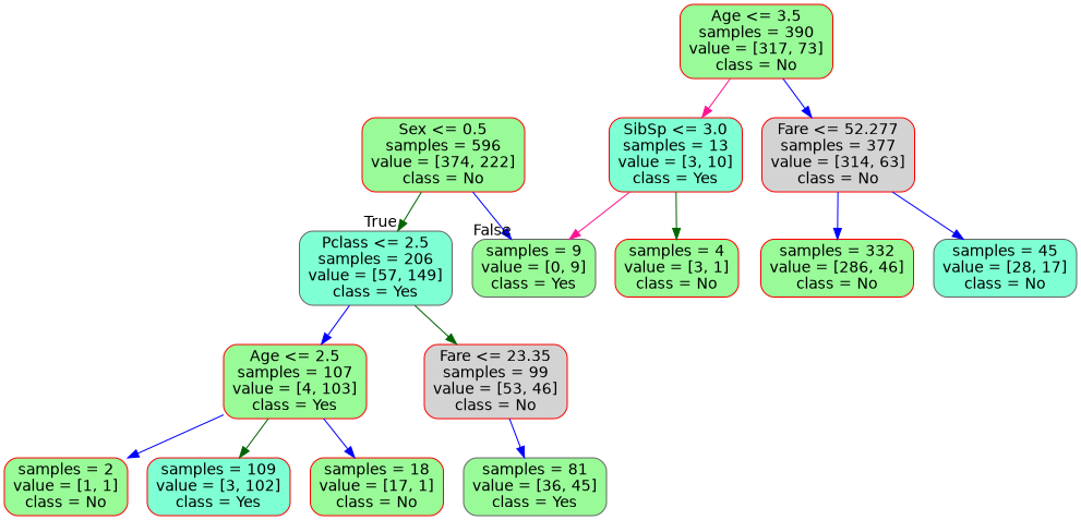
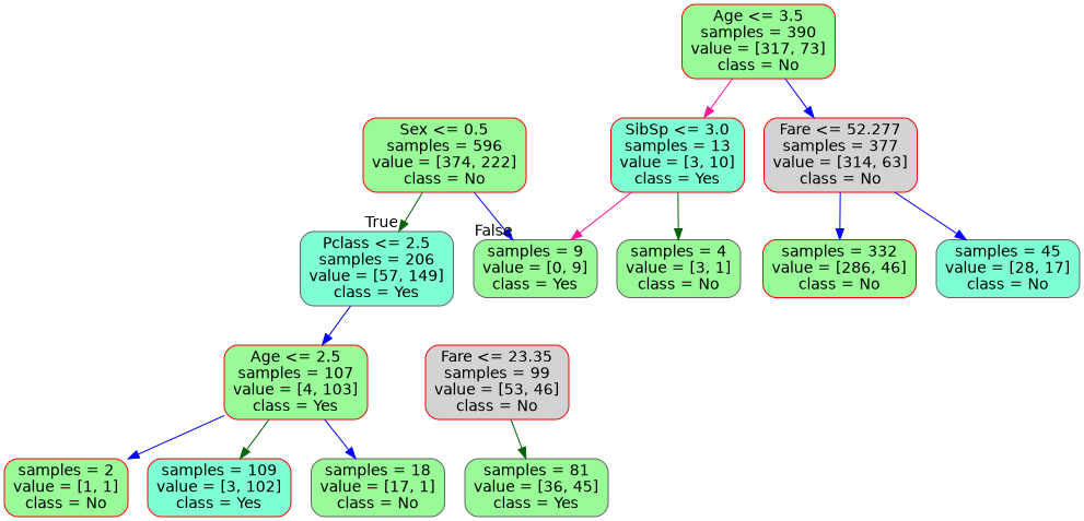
  digraph {
    node [color=red fillcolor=palegreen fontname=helvetica shape=box style="filled, rounded"]
    edge [color=blue fontname=helvetica]
    n1 [label="Sex <= 0.5\nsamples = 596\nvalue = [374, 222]\nclass = No"]
    n2 [color=gray40 fillcolor=aquamarine label="Pclass <= 2.5\nsamples = 206\nvalue = [57, 149]\nclass = Yes"]
    n3 [color=gray40 label="samples = 9\nvalue = [0, 9]\nclass = Yes"]
    n4 [label="Age <= 2.5\nsamples = 107\nvalue = [4, 103]\nclass = Yes"]
    n5 [fillcolor=lightgrey label="Fare <= 23.35\nsamples = 99\nvalue = [53, 46]\nclass = No"]
    n6 [label="Age <= 3.5\nsamples = 390\nvalue = [317, 73]\nclass = No"]
    n7 [fillcolor=aquamarine label="SibSp <= 3.0\nsamples = 13\nvalue = [3, 10]\nclass = Yes"]
    n8 [fillcolor=lightgrey label="Fare <= 52.277\nsamples = 377\nvalue = [314, 63]\nclass = No"]
    n9 [label="samples = 2\nvalue = [1, 1]\nclass = No"]
    n10 [fillcolor=aquamarine label="samples = 109\nvalue = [3, 102]\nclass = Yes"]
-   n11 [label="samples = 18\nvalue = [17, 1]\nclass = No"]
+   n11 [color=gray40 label="samples = 18\nvalue = [17, 1]\nclass = No"]
    n12 [color=gray40 label="samples = 81\nvalue = [36, 45]\nclass = Yes"]
-   n13 [label="samples = 4\nvalue = [3, 1]\nclass = No"]
+   n13 [color=gray40 label="samples = 4\nvalue = [3, 1]\nclass = No"]
    n14 [label="samples = 332\nvalue = [286, 46]\nclass = No"]
    n15 [color=gray40 fillcolor=aquamarine label="samples = 45\nvalue = [28, 17]\nclass = No"]
    n1 -> n2 [color=darkgreen headlabel=True labelangle=45 labeldistance=2.5]
    n1 -> n3 [headlabel=False labelangle=-45 labeldistance=2.5]
    n2 -> n4
-   n2 -> n5 [color=darkgreen]
    n4 -> n9
    n4 -> n10 [color=darkgreen]
    n4 -> n11
-   n5 -> n12
+   n5 -> n12 [color=darkgreen]
    n6 -> n7 [color=deeppink]
    n6 -> n8
    n7 -> n3 [color=deeppink]
    n7 -> n13 [color=darkgreen]
    n8 -> n14
    n8 -> n15
  }
